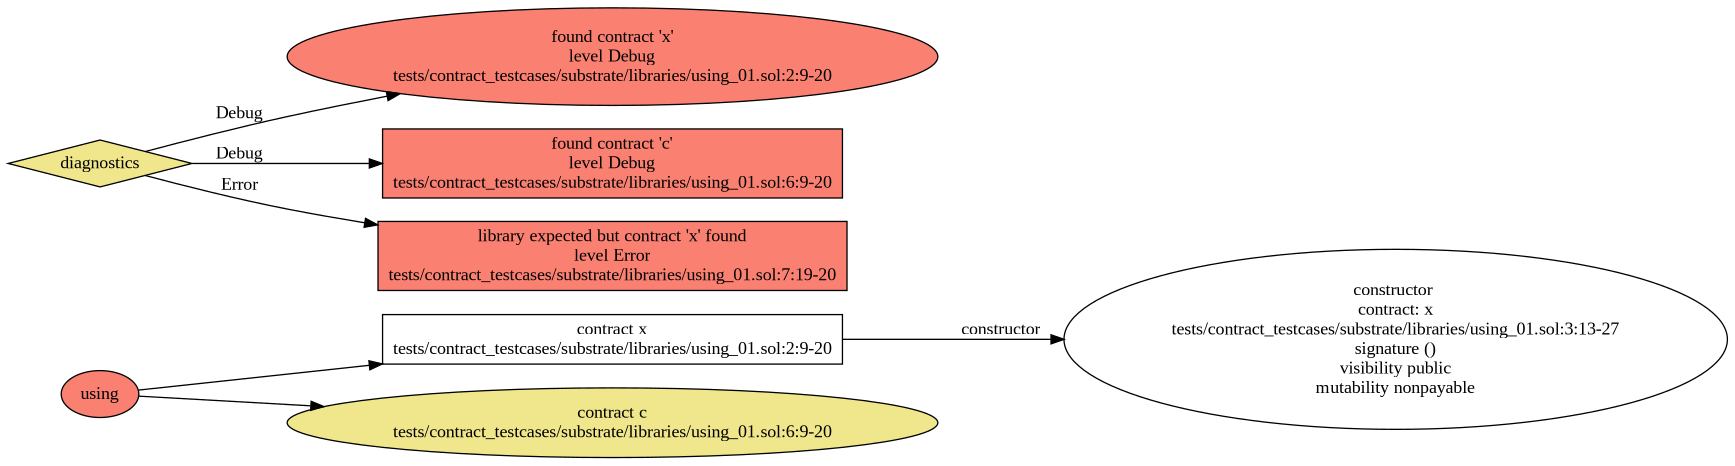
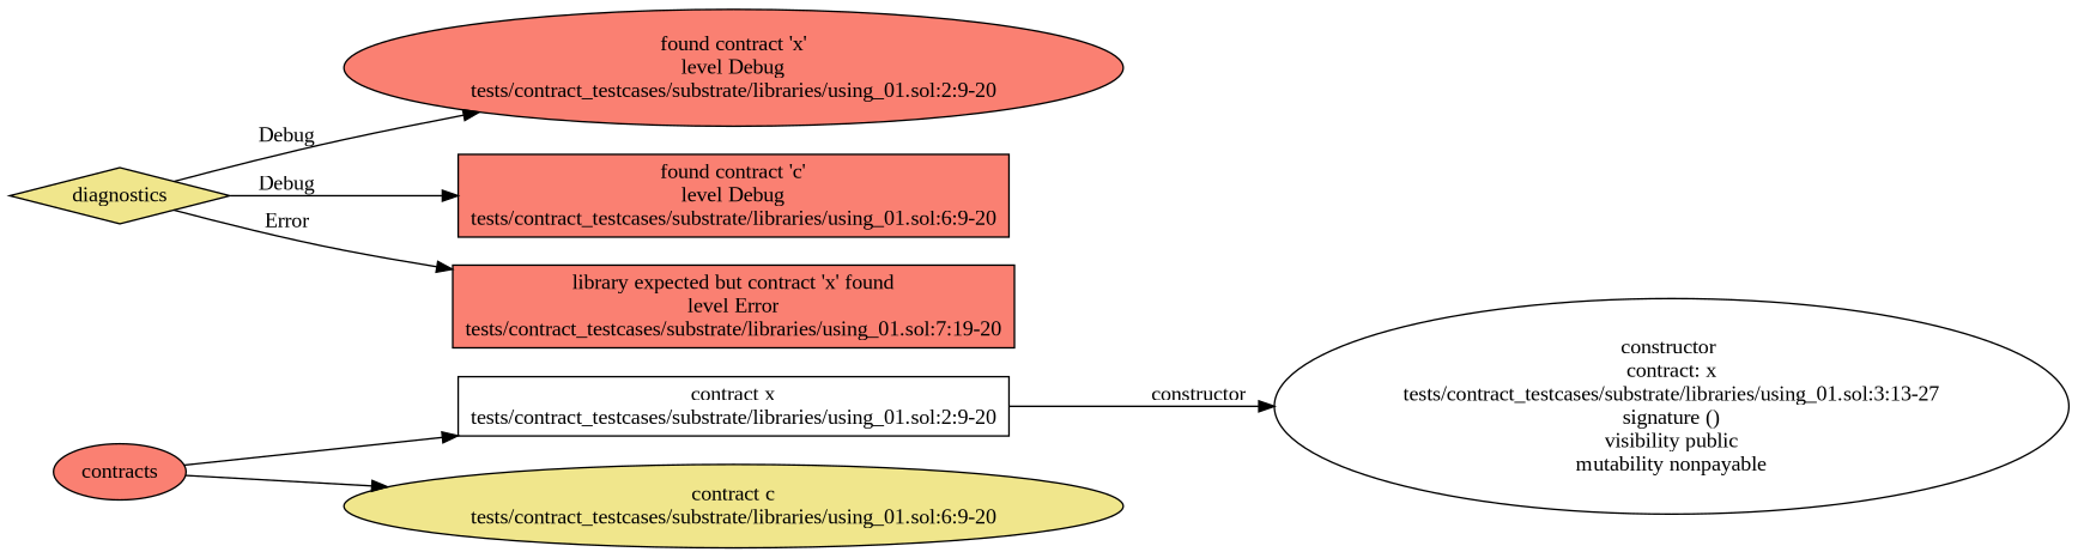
  strict digraph {
    rankdir=LR
    fontname="Liberation Serif"
    node [style=filled fillcolor=salmon shape=ellipse fontname="Liberation Serif"]
    edge [fontname="Liberation Serif"]
    n1 [label="contract x\ntests/contract_testcases/substrate/libraries/using_01.sol:2:9-20" fillcolor=white shape=box]
    n2 [label="constructor \ncontract: x\ntests/contract_testcases/substrate/libraries/using_01.sol:3:13-27\nsignature ()\nvisibility public\nmutability nonpayable" fillcolor=white]
    n3 [label="contract c\ntests/contract_testcases/substrate/libraries/using_01.sol:6:9-20" fillcolor=khaki]
    n4 [label="found contract 'x'\nlevel Debug\ntests/contract_testcases/substrate/libraries/using_01.sol:2:9-20"]
    n5 [label="found contract 'c'\nlevel Debug\ntests/contract_testcases/substrate/libraries/using_01.sol:6:9-20" shape=box]
    n6 [label="library expected but contract 'x' found\nlevel Error\ntests/contract_testcases/substrate/libraries/using_01.sol:7:19-20" shape=box]
-   contracts [label=using]
+   contracts
    diagnostics [fillcolor=khaki shape=diamond]
    n1 -> n2 [label=constructor]
    contracts -> n1
    contracts -> n3
    diagnostics -> n4 [label=Debug]
    diagnostics -> n5 [label=Debug]
    diagnostics -> n6 [label=Error]
  }
